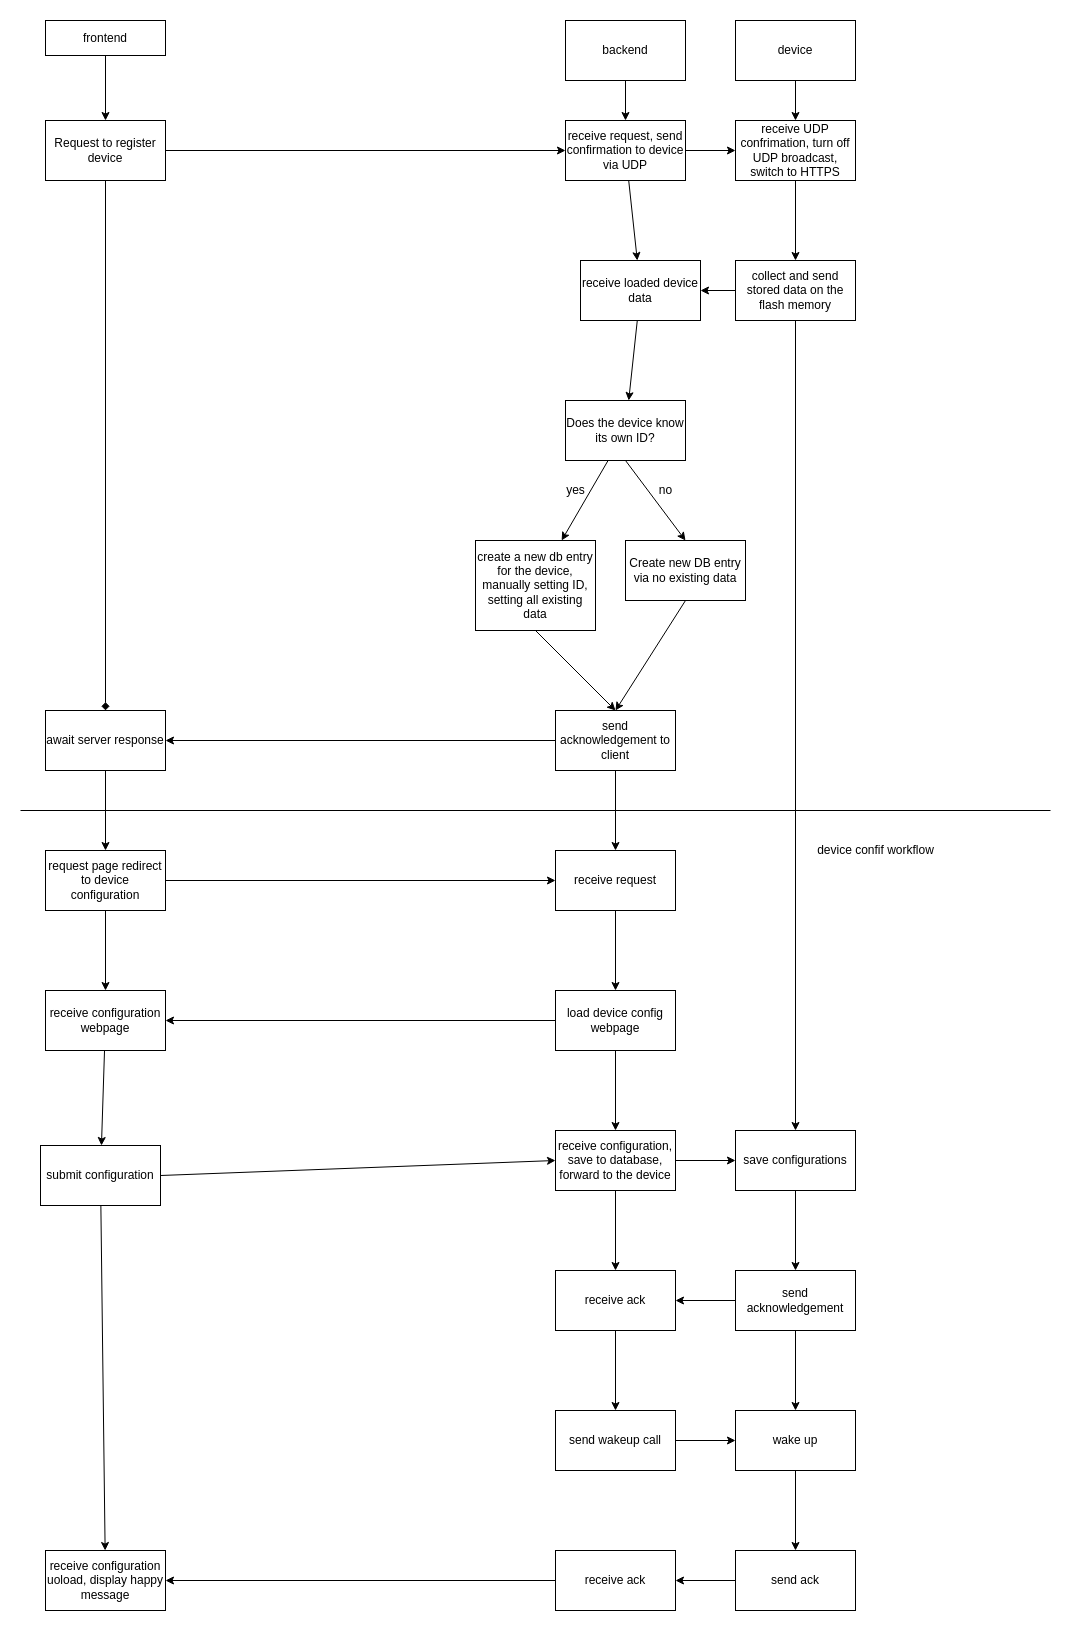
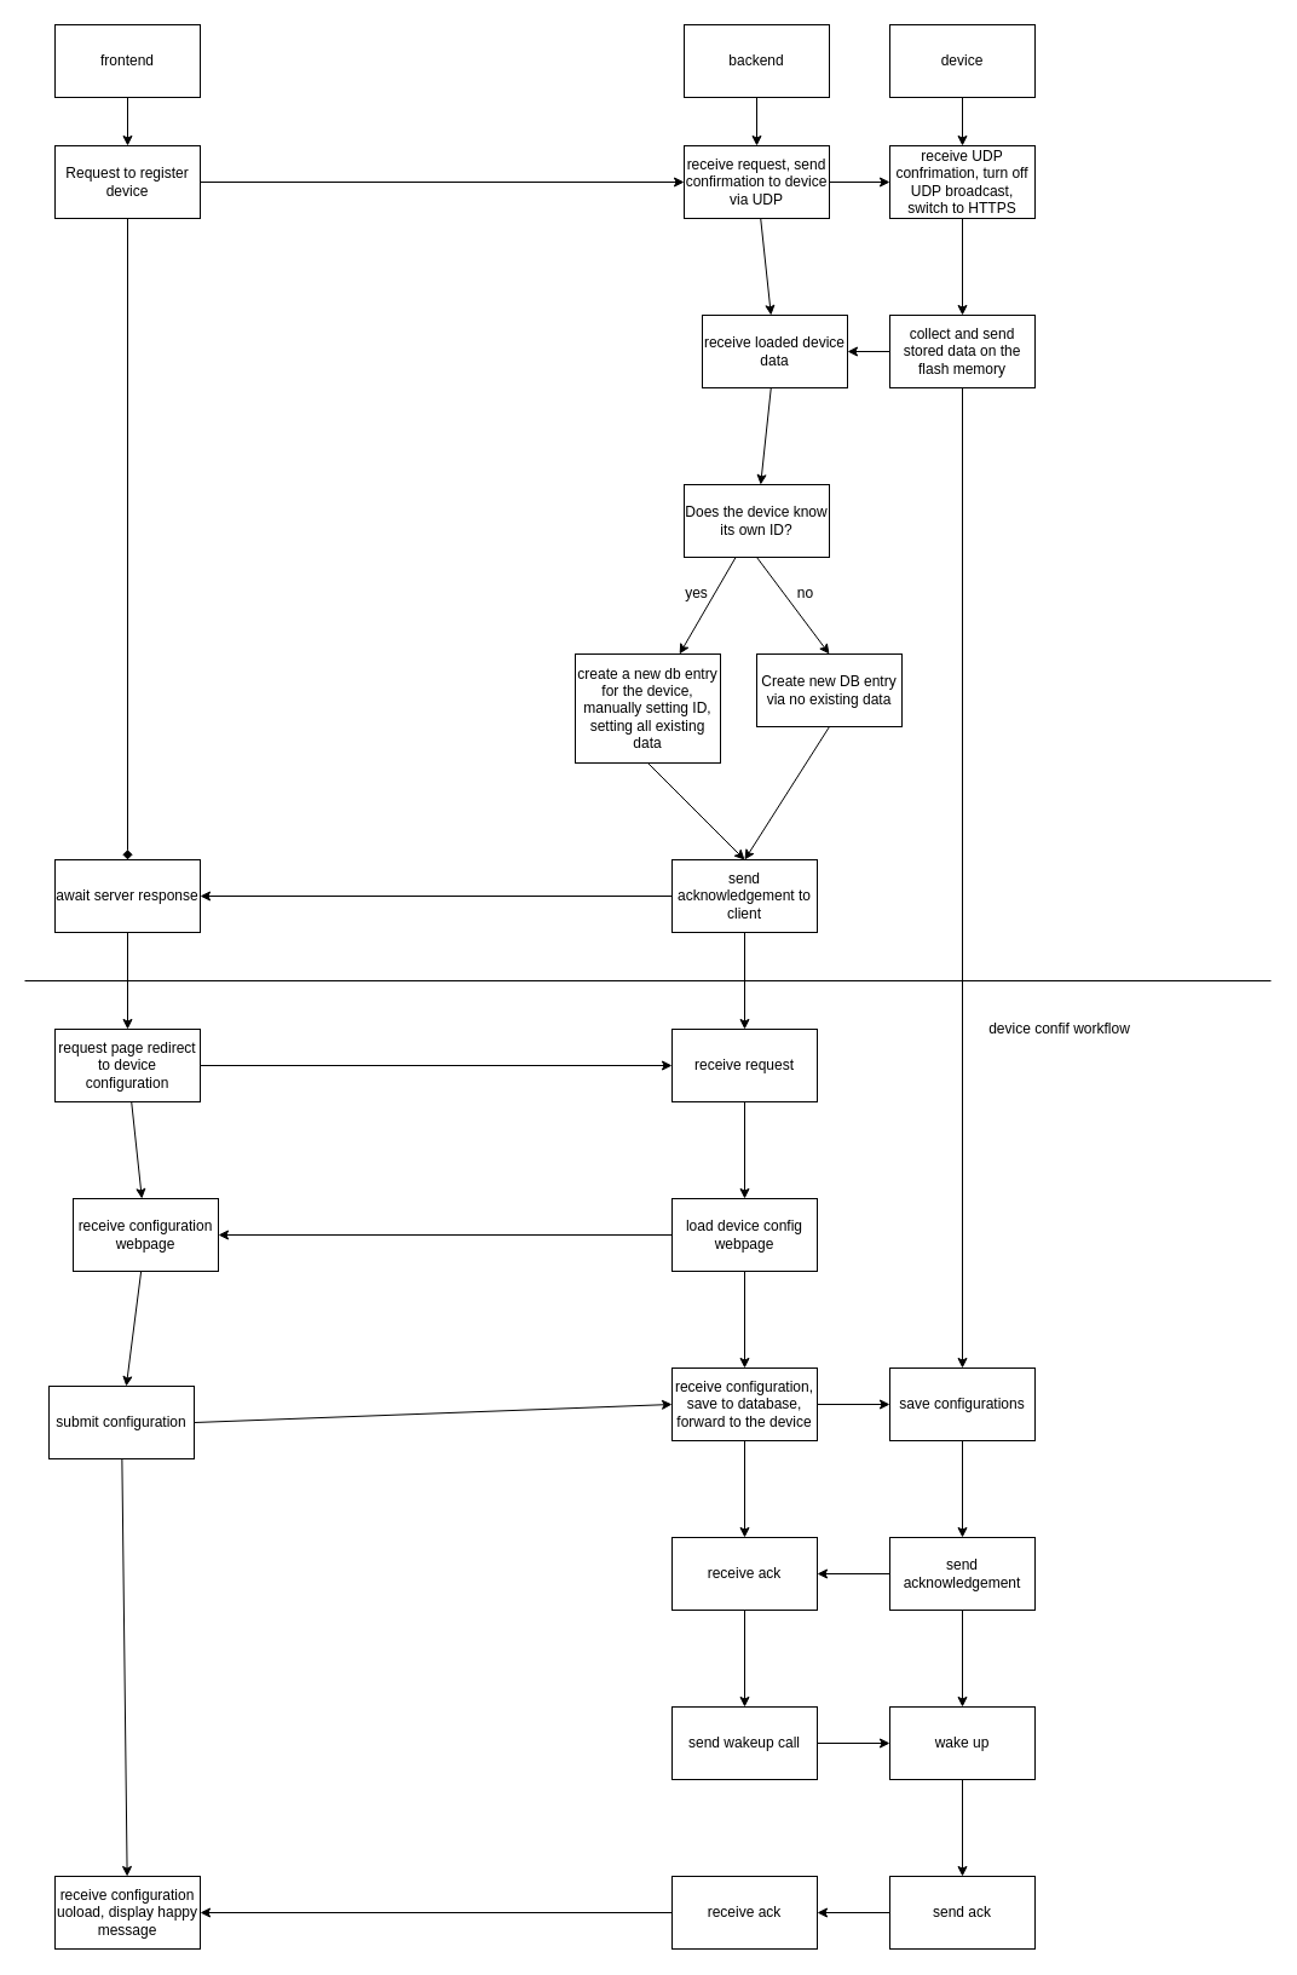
  <mxCell id="0" />
  <mxCell id="1" parent="0" />
  <mxCell id="2" value="" style="edgeStyle=none;html=1;" edge="1" parent="1" source="3" target="8"><mxGeometry relative="1" as="geometry" /></mxCell>
- <mxCell id="3" value="frontend" style="rounded=0;whiteSpace=wrap;html=1;" vertex="1" parent="1"><mxGeometry x="45" y="20" width="120" height="35" as="geometry" /></mxCell>
+ <mxCell id="3" value="frontend" style="rounded=0;whiteSpace=wrap;html=1;" vertex="1" parent="1"><mxGeometry x="45" y="20" width="120" height="60" as="geometry" /></mxCell>
  <mxCell id="4" value="" style="edgeStyle=none;html=1;" edge="1" parent="1" source="5" target="11"><mxGeometry relative="1" as="geometry" /></mxCell>
  <mxCell id="5" value="backend" style="rounded=0;whiteSpace=wrap;html=1;" vertex="1" parent="1"><mxGeometry x="565" y="20" width="120" height="60" as="geometry" /></mxCell>
  <mxCell id="6" style="edgeStyle=none;html=1;exitX=1;exitY=0.5;exitDx=0;exitDy=0;entryX=0;entryY=0.5;entryDx=0;entryDy=0;" edge="1" parent="1" source="8" target="11"><mxGeometry relative="1" as="geometry" /></mxCell>
  <mxCell id="7" value="" style="edgeStyle=none;html=1;entryX=0.5;entryY=0;entryDx=0;entryDy=0;endArrow=diamond;" edge="1" parent="1" source="8" target="31"><mxGeometry relative="1" as="geometry"><mxPoint x="105" y="260" as="targetPoint" /></mxGeometry></mxCell>
  <mxCell id="8" value="Request to register device" style="rounded=0;whiteSpace=wrap;html=1;" vertex="1" parent="1"><mxGeometry x="45" y="120" width="120" height="60" as="geometry" /></mxCell>
  <mxCell id="9" value="" style="edgeStyle=none;html=1;" edge="1" parent="1" source="11" target="15"><mxGeometry relative="1" as="geometry" /></mxCell>
  <mxCell id="10" value="" style="edgeStyle=none;html=1;" edge="1" parent="1" source="11" target="20"><mxGeometry relative="1" as="geometry" /></mxCell>
  <mxCell id="11" value="receive request, send confirmation to device via UDP" style="rounded=0;whiteSpace=wrap;html=1;" vertex="1" parent="1"><mxGeometry x="565" y="120" width="120" height="60" as="geometry" /></mxCell>
  <mxCell id="12" value="" style="edgeStyle=none;html=1;" edge="1" parent="1" source="13" target="15"><mxGeometry relative="1" as="geometry" /></mxCell>
  <mxCell id="13" value="device" style="rounded=0;whiteSpace=wrap;html=1;" vertex="1" parent="1"><mxGeometry x="735" y="20" width="120" height="60" as="geometry" /></mxCell>
  <mxCell id="14" value="" style="edgeStyle=none;html=1;" edge="1" parent="1" source="15" target="18"><mxGeometry relative="1" as="geometry" /></mxCell>
  <mxCell id="15" value="receive UDP confrimation, turn off UDP broadcast, switch to HTTPS" style="rounded=0;whiteSpace=wrap;html=1;" vertex="1" parent="1"><mxGeometry x="735" y="120" width="120" height="60" as="geometry" /></mxCell>
  <mxCell id="16" value="" style="edgeStyle=none;html=1;" edge="1" parent="1" source="18" target="20"><mxGeometry relative="1" as="geometry" /></mxCell>
  <mxCell id="17" value="" style="edgeStyle=none;html=1;" edge="1" parent="1" source="18" target="52"><mxGeometry relative="1" as="geometry" /></mxCell>
  <mxCell id="18" value="collect and send stored data on the flash memory" style="whiteSpace=wrap;html=1;rounded=0;" vertex="1" parent="1"><mxGeometry x="735" y="260" width="120" height="60" as="geometry" /></mxCell>
  <mxCell id="19" value="" style="edgeStyle=none;html=1;" edge="1" parent="1" source="20" target="23"><mxGeometry relative="1" as="geometry" /></mxCell>
  <mxCell id="20" value="receive loaded device data" style="whiteSpace=wrap;html=1;rounded=0;" vertex="1" parent="1"><mxGeometry x="580" y="260" width="120" height="60" as="geometry" /></mxCell>
  <mxCell id="21" value="" style="edgeStyle=none;html=1;" edge="1" parent="1" source="23" target="25"><mxGeometry relative="1" as="geometry" /></mxCell>
  <mxCell id="22" style="edgeStyle=none;html=1;exitX=0.5;exitY=1;exitDx=0;exitDy=0;entryX=0.5;entryY=0;entryDx=0;entryDy=0;" edge="1" parent="1" source="23" target="28"><mxGeometry relative="1" as="geometry" /></mxCell>
  <mxCell id="23" value="Does the device know its own ID?" style="whiteSpace=wrap;html=1;rounded=0;" vertex="1" parent="1"><mxGeometry x="565" y="400" width="120" height="60" as="geometry" /></mxCell>
  <mxCell id="24" style="edgeStyle=none;html=1;exitX=0.5;exitY=1;exitDx=0;exitDy=0;entryX=0.5;entryY=0;entryDx=0;entryDy=0;" edge="1" parent="1" source="25" target="34"><mxGeometry relative="1" as="geometry" /></mxCell>
  <mxCell id="25" value="create a new db entry for the device, manually setting ID, setting all existing data" style="whiteSpace=wrap;html=1;rounded=0;" vertex="1" parent="1"><mxGeometry x="475" y="540" width="120" height="90" as="geometry" /></mxCell>
  <mxCell id="26" value="yes" style="text;html=1;align=center;verticalAlign=middle;resizable=0;points=[];autosize=1;strokeColor=none;fillColor=none;" vertex="1" parent="1"><mxGeometry x="555" y="475" width="40" height="30" as="geometry" /></mxCell>
  <mxCell id="27" style="edgeStyle=none;html=1;exitX=0.5;exitY=1;exitDx=0;exitDy=0;" edge="1" parent="1" source="28"><mxGeometry relative="1" as="geometry"><mxPoint x="615" y="710" as="targetPoint" /></mxGeometry></mxCell>
  <mxCell id="28" value="Create new DB entry via no existing data" style="whiteSpace=wrap;html=1;rounded=0;" vertex="1" parent="1"><mxGeometry x="625" y="540" width="120" height="60" as="geometry" /></mxCell>
  <mxCell id="29" value="no" style="text;html=1;align=center;verticalAlign=middle;resizable=0;points=[];autosize=1;strokeColor=none;fillColor=none;" vertex="1" parent="1"><mxGeometry x="645" y="475" width="40" height="30" as="geometry" /></mxCell>
  <mxCell id="30" value="" style="edgeStyle=none;html=1;" edge="1" parent="1" source="31" target="37"><mxGeometry relative="1" as="geometry" /></mxCell>
  <mxCell id="31" value="await server response" style="whiteSpace=wrap;html=1;rounded=0;" vertex="1" parent="1"><mxGeometry x="45" y="710" width="120" height="60" as="geometry" /></mxCell>
  <mxCell id="32" style="edgeStyle=none;html=1;exitX=0;exitY=0.5;exitDx=0;exitDy=0;entryX=1;entryY=0.5;entryDx=0;entryDy=0;" edge="1" parent="1" source="34" target="31"><mxGeometry relative="1" as="geometry" /></mxCell>
  <mxCell id="33" value="" style="edgeStyle=none;html=1;" edge="1" parent="1" source="34" target="39"><mxGeometry relative="1" as="geometry" /></mxCell>
  <mxCell id="34" value="send acknowledgement to client" style="rounded=0;whiteSpace=wrap;html=1;" vertex="1" parent="1"><mxGeometry x="555" y="710" width="120" height="60" as="geometry" /></mxCell>
  <mxCell id="35" value="" style="edgeStyle=none;html=1;" edge="1" parent="1" source="37" target="39"><mxGeometry relative="1" as="geometry" /></mxCell>
  <mxCell id="36" value="" style="edgeStyle=none;html=1;" edge="1" parent="1" source="37" target="44"><mxGeometry relative="1" as="geometry" /></mxCell>
  <mxCell id="37" value="request page redirect to device configuration" style="whiteSpace=wrap;html=1;rounded=0;" vertex="1" parent="1"><mxGeometry x="45" y="850" width="120" height="60" as="geometry" /></mxCell>
  <mxCell id="38" value="" style="edgeStyle=none;html=1;" edge="1" parent="1" source="39" target="42"><mxGeometry relative="1" as="geometry" /></mxCell>
  <mxCell id="39" value="receive request" style="whiteSpace=wrap;html=1;rounded=0;" vertex="1" parent="1"><mxGeometry x="555" y="850" width="120" height="60" as="geometry" /></mxCell>
  <mxCell id="40" style="edgeStyle=none;html=1;" edge="1" parent="1" source="42" target="44"><mxGeometry relative="1" as="geometry" /></mxCell>
  <mxCell id="41" value="" style="edgeStyle=none;html=1;" edge="1" parent="1" source="42" target="50"><mxGeometry relative="1" as="geometry" /></mxCell>
  <mxCell id="42" value="load device config webpage" style="whiteSpace=wrap;html=1;rounded=0;" vertex="1" parent="1"><mxGeometry x="555" y="990" width="120" height="60" as="geometry" /></mxCell>
  <mxCell id="43" value="" style="edgeStyle=none;html=1;" edge="1" parent="1" source="44" target="47"><mxGeometry relative="1" as="geometry" /></mxCell>
- <mxCell id="44" value="receive configuration webpage" style="whiteSpace=wrap;html=1;rounded=0;" vertex="1" parent="1"><mxGeometry x="45" y="990" width="120" height="60" as="geometry" /></mxCell>
+ <mxCell id="44" value="receive configuration webpage" style="whiteSpace=wrap;html=1;rounded=0;" vertex="1" parent="1"><mxGeometry x="60" y="990" width="120" height="60" as="geometry" /></mxCell>
  <mxCell id="45" style="edgeStyle=none;html=1;exitX=1;exitY=0.5;exitDx=0;exitDy=0;entryX=0;entryY=0.5;entryDx=0;entryDy=0;" edge="1" parent="1" source="47" target="50"><mxGeometry relative="1" as="geometry" /></mxCell>
  <mxCell id="46" value="" style="edgeStyle=none;html=1;" edge="1" parent="1" source="47" target="66"><mxGeometry relative="1" as="geometry" /></mxCell>
  <mxCell id="47" value="submit configuration" style="whiteSpace=wrap;html=1;rounded=0;" vertex="1" parent="1"><mxGeometry x="40" y="1145" width="120" height="60" as="geometry" /></mxCell>
  <mxCell id="48" value="" style="edgeStyle=none;html=1;" edge="1" parent="1" source="50" target="52"><mxGeometry relative="1" as="geometry" /></mxCell>
  <mxCell id="49" value="" style="edgeStyle=none;html=1;" edge="1" parent="1" source="50" target="57"><mxGeometry relative="1" as="geometry" /></mxCell>
  <mxCell id="50" value="receive configuration, save to database, forward to the device" style="whiteSpace=wrap;html=1;rounded=0;" vertex="1" parent="1"><mxGeometry x="555" y="1130" width="120" height="60" as="geometry" /></mxCell>
  <mxCell id="51" value="" style="edgeStyle=none;html=1;" edge="1" parent="1" source="52" target="55"><mxGeometry relative="1" as="geometry" /></mxCell>
  <mxCell id="52" value="save configurations" style="whiteSpace=wrap;html=1;rounded=0;" vertex="1" parent="1"><mxGeometry x="735" y="1130" width="120" height="60" as="geometry" /></mxCell>
  <mxCell id="53" value="" style="edgeStyle=none;html=1;" edge="1" parent="1" source="55" target="57"><mxGeometry relative="1" as="geometry" /></mxCell>
  <mxCell id="54" value="" style="edgeStyle=none;html=1;" edge="1" parent="1" source="55" target="61"><mxGeometry relative="1" as="geometry" /></mxCell>
  <mxCell id="55" value="send acknowledgement" style="whiteSpace=wrap;html=1;rounded=0;" vertex="1" parent="1"><mxGeometry x="735" y="1270" width="120" height="60" as="geometry" /></mxCell>
  <mxCell id="56" value="" style="edgeStyle=none;html=1;" edge="1" parent="1" source="57" target="59"><mxGeometry relative="1" as="geometry" /></mxCell>
  <mxCell id="57" value="receive ack" style="whiteSpace=wrap;html=1;rounded=0;" vertex="1" parent="1"><mxGeometry x="555" y="1270" width="120" height="60" as="geometry" /></mxCell>
  <mxCell id="58" value="" style="edgeStyle=none;html=1;" edge="1" parent="1" source="59" target="61"><mxGeometry relative="1" as="geometry" /></mxCell>
  <mxCell id="59" value="send wakeup call" style="whiteSpace=wrap;html=1;rounded=0;" vertex="1" parent="1"><mxGeometry x="555" y="1410" width="120" height="60" as="geometry" /></mxCell>
  <mxCell id="60" value="" style="edgeStyle=none;html=1;" edge="1" parent="1" source="61" target="63"><mxGeometry relative="1" as="geometry" /></mxCell>
  <mxCell id="61" value="wake up" style="whiteSpace=wrap;html=1;rounded=0;" vertex="1" parent="1"><mxGeometry x="735" y="1410" width="120" height="60" as="geometry" /></mxCell>
  <mxCell id="62" value="" style="edgeStyle=none;html=1;" edge="1" parent="1" source="63" target="65"><mxGeometry relative="1" as="geometry" /></mxCell>
  <mxCell id="63" value="send ack" style="whiteSpace=wrap;html=1;rounded=0;" vertex="1" parent="1"><mxGeometry x="735" y="1550" width="120" height="60" as="geometry" /></mxCell>
  <mxCell id="64" style="edgeStyle=none;html=1;exitX=0;exitY=0.5;exitDx=0;exitDy=0;entryX=1;entryY=0.5;entryDx=0;entryDy=0;" edge="1" parent="1" source="65" target="66"><mxGeometry relative="1" as="geometry" /></mxCell>
  <mxCell id="65" value="receive ack" style="whiteSpace=wrap;html=1;rounded=0;" vertex="1" parent="1"><mxGeometry x="555" y="1550" width="120" height="60" as="geometry" /></mxCell>
  <mxCell id="66" value="receive configuration uoload, display happy message" style="whiteSpace=wrap;html=1;rounded=0;" vertex="1" parent="1"><mxGeometry x="45" y="1550" width="120" height="60" as="geometry" /></mxCell>
  <mxCell id="67" value="" style="endArrow=none;html=1;" edge="1" parent="1"><mxGeometry width="50" height="50" relative="1" as="geometry"><mxPoint x="20" y="810" as="sourcePoint" /><mxPoint x="1050" y="810" as="targetPoint" /></mxGeometry></mxCell>
  <mxCell id="68" value="device confif workflow" style="text;html=1;align=center;verticalAlign=middle;resizable=0;points=[];autosize=1;strokeColor=none;fillColor=none;" vertex="1" parent="1"><mxGeometry x="805" y="835" width="140" height="30" as="geometry" /></mxCell>
